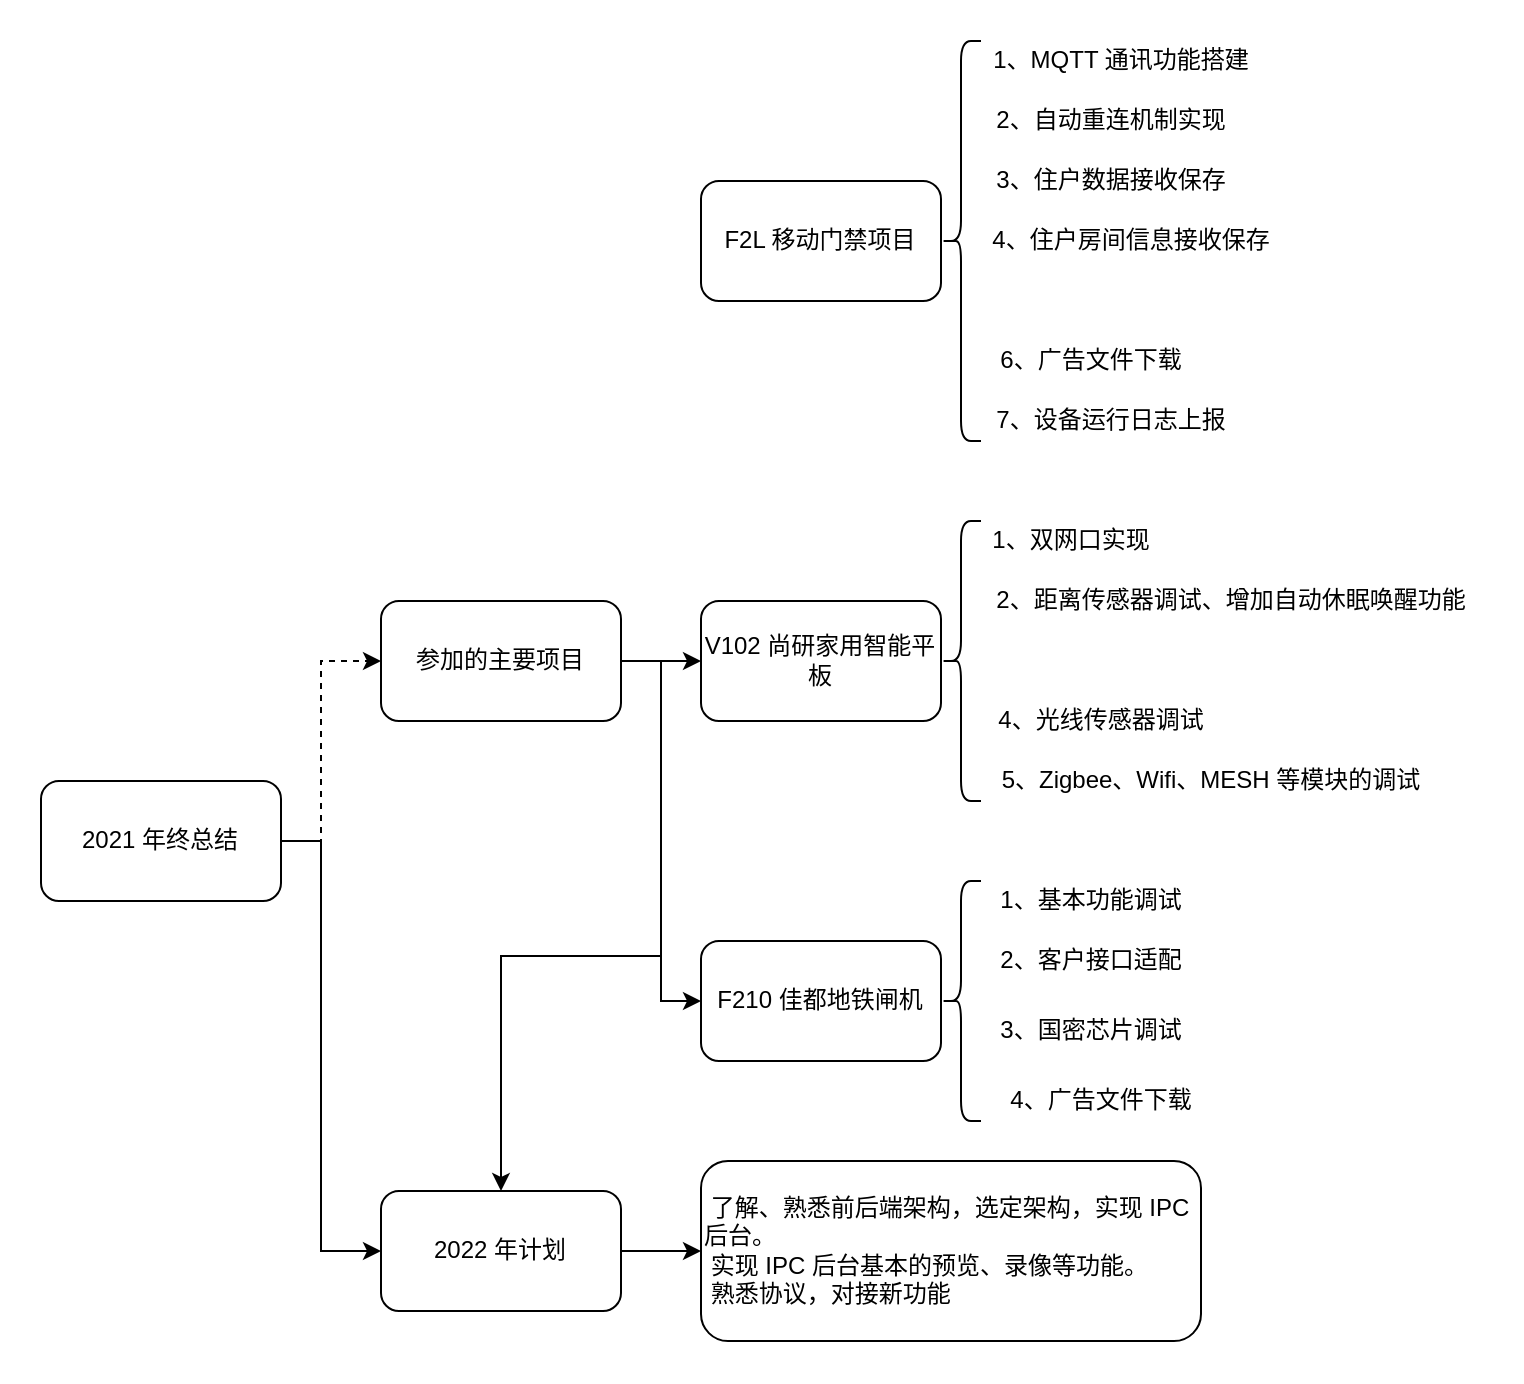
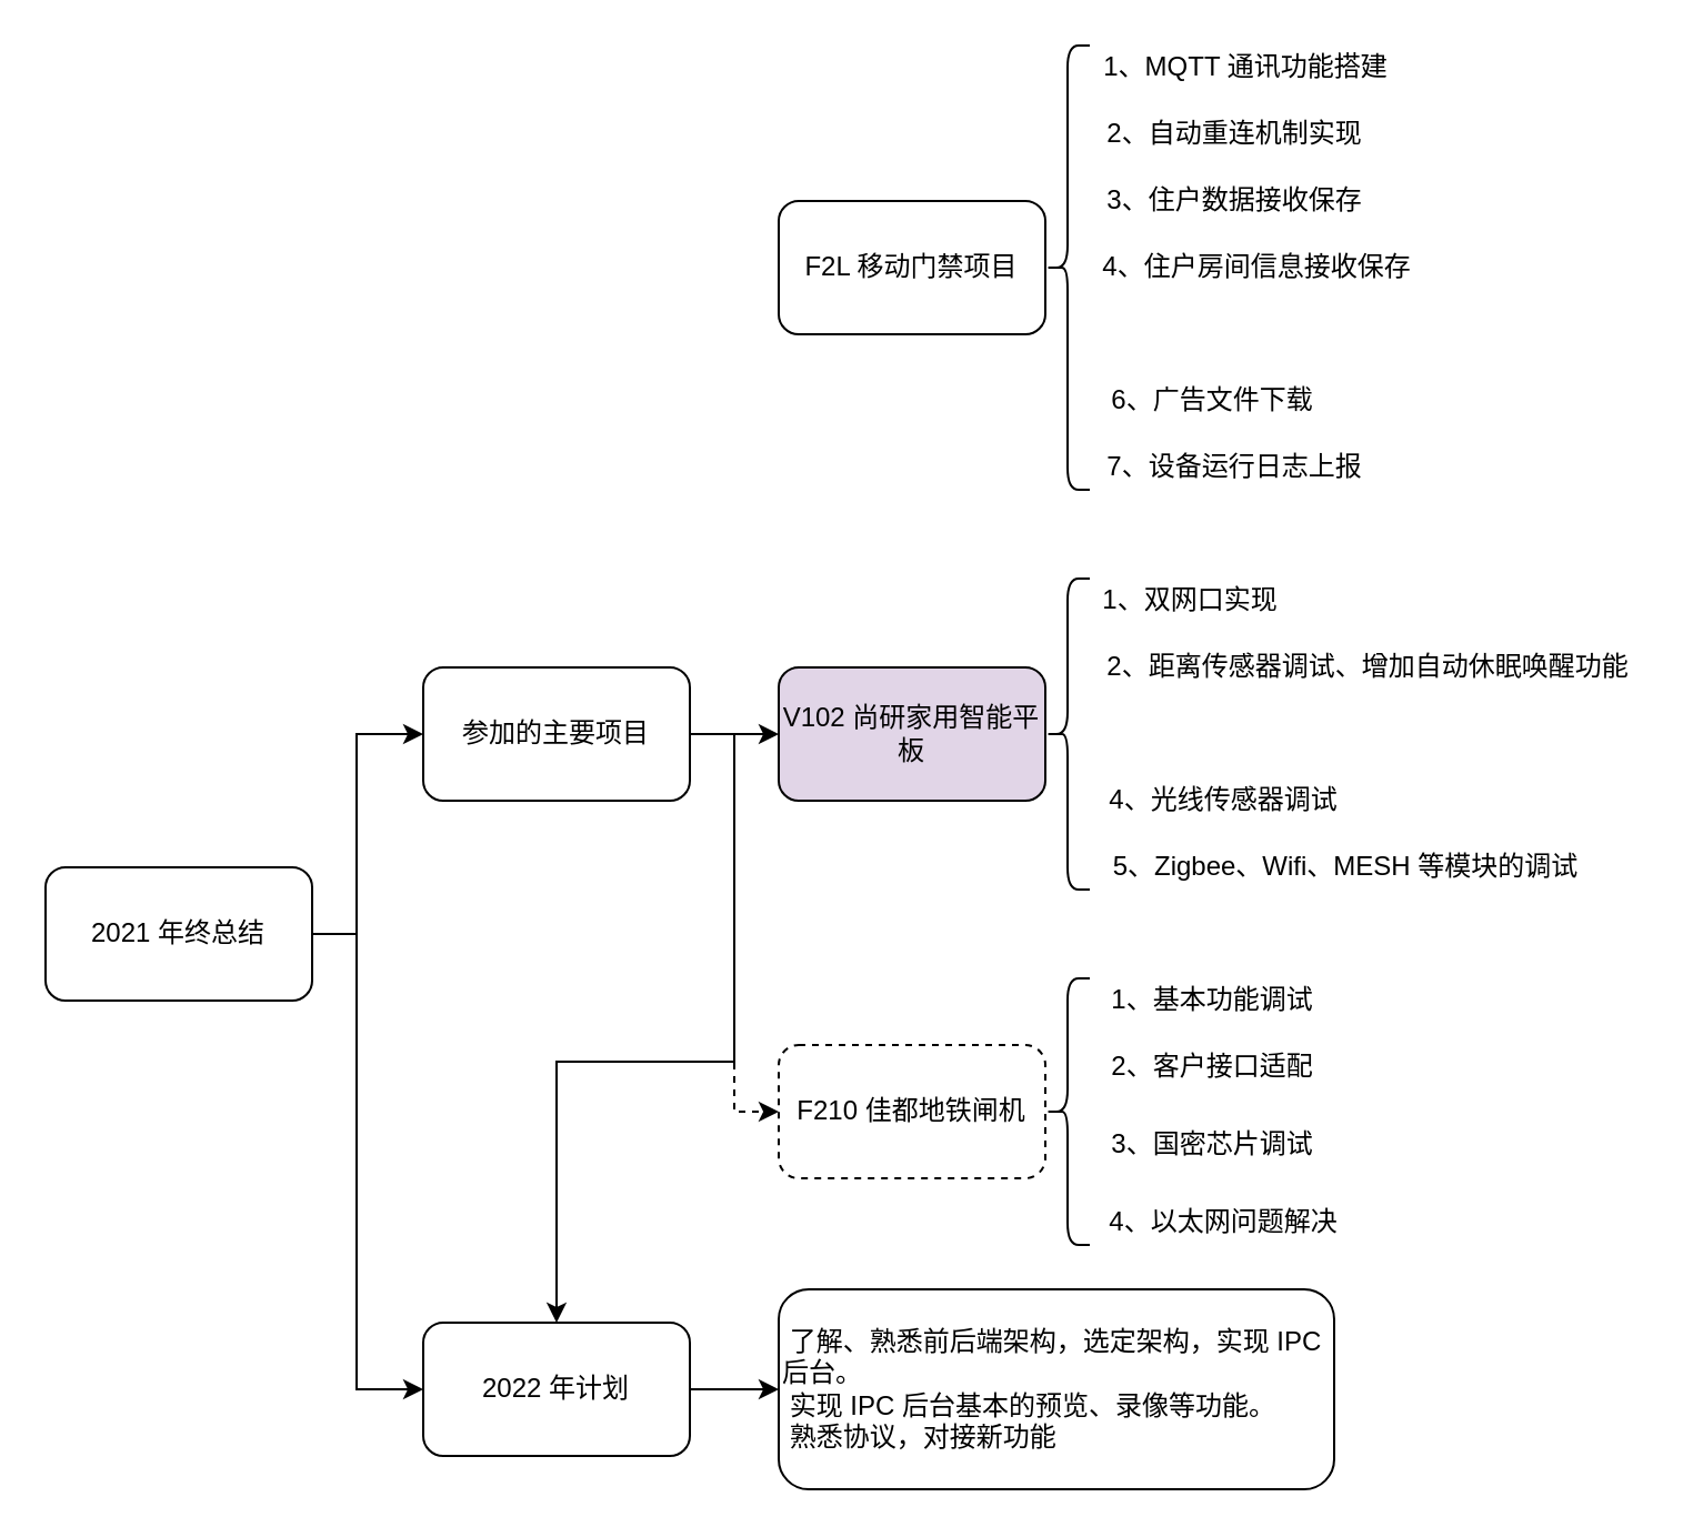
  <mxCell id="0" />
  <mxCell id="1" parent="0" />
- <mxCell id="2" style="edgeStyle=orthogonalEdgeStyle;rounded=0;orthogonalLoop=1;jettySize=auto;html=1;entryX=0;entryY=0.5;entryDx=0;entryDy=0;dashed=1;" edge="1" parent="1" source="4" target="8"><mxGeometry relative="1" as="geometry"><Array as="points"><mxPoint x="160" y="420" /><mxPoint x="160" y="330" /></Array></mxGeometry></mxCell>
+ <mxCell id="2" style="edgeStyle=orthogonalEdgeStyle;rounded=0;orthogonalLoop=1;jettySize=auto;html=1;entryX=0;entryY=0.5;entryDx=0;entryDy=0;" edge="1" parent="1" source="4" target="8"><mxGeometry relative="1" as="geometry"><Array as="points"><mxPoint x="160" y="420" /><mxPoint x="160" y="330" /></Array></mxGeometry></mxCell>
  <mxCell id="3" value="" style="edgeStyle=orthogonalEdgeStyle;rounded=0;orthogonalLoop=1;jettySize=auto;html=1;" edge="1" parent="1" source="4" target="30"><mxGeometry relative="1" as="geometry"><Array as="points"><mxPoint x="160" y="420" /><mxPoint x="160" y="625" /></Array></mxGeometry></mxCell>
  <mxCell id="4" value="2021 年终总结" style="rounded=1;whiteSpace=wrap;html=1;" vertex="1" parent="1"><mxGeometry x="20" y="390" width="120" height="60" as="geometry" /></mxCell>
  <mxCell id="5" value="" style="edgeStyle=orthogonalEdgeStyle;rounded=0;orthogonalLoop=1;jettySize=auto;html=1;" edge="1" parent="1" source="8" target="10"><mxGeometry relative="1" as="geometry" /></mxCell>
  <mxCell id="6" style="edgeStyle=orthogonalEdgeStyle;rounded=0;orthogonalLoop=1;jettySize=auto;html=1;exitX=1;exitY=0.5;exitDx=0;exitDy=0;" edge="1" parent="1" source="8" target="30"><mxGeometry relative="1" as="geometry" /></mxCell>
- <mxCell id="7" value="" style="edgeStyle=orthogonalEdgeStyle;rounded=0;orthogonalLoop=1;jettySize=auto;html=1;" edge="1" parent="1" source="8" target="11"><mxGeometry relative="1" as="geometry"><Array as="points"><mxPoint x="330" y="330" /><mxPoint x="330" y="500" /></Array></mxGeometry></mxCell>
+ <mxCell id="7" value="" style="edgeStyle=orthogonalEdgeStyle;rounded=0;orthogonalLoop=1;jettySize=auto;html=1;dashed=1;" edge="1" parent="1" source="8" target="11"><mxGeometry relative="1" as="geometry"><Array as="points"><mxPoint x="330" y="330" /><mxPoint x="330" y="500" /></Array></mxGeometry></mxCell>
  <mxCell id="8" value="参加的主要项目" style="rounded=1;whiteSpace=wrap;html=1;" vertex="1" parent="1"><mxGeometry x="190" y="300" width="120" height="60" as="geometry" /></mxCell>
  <mxCell id="9" value="F2L 移动门禁项目" style="whiteSpace=wrap;html=1;rounded=1;" vertex="1" parent="1"><mxGeometry x="350" y="90" width="120" height="60" as="geometry" /></mxCell>
- <mxCell id="10" value="V102 尚研家用智能平板" style="whiteSpace=wrap;html=1;rounded=1;" vertex="1" parent="1"><mxGeometry x="350" y="300" width="120" height="60" as="geometry" /></mxCell>
- <mxCell id="11" value="F210 佳都地铁闸机" style="whiteSpace=wrap;html=1;rounded=1;" vertex="1" parent="1"><mxGeometry x="350" y="470" width="120" height="60" as="geometry" /></mxCell>
+ <mxCell id="10" value="V102 尚研家用智能平板" style="whiteSpace=wrap;html=1;rounded=1;fillColor=#e1d5e7;" vertex="1" parent="1"><mxGeometry x="350" y="300" width="120" height="60" as="geometry" /></mxCell>
+ <mxCell id="11" value="F210 佳都地铁闸机" style="whiteSpace=wrap;html=1;rounded=1;dashed=1;" vertex="1" parent="1"><mxGeometry x="350" y="470" width="120" height="60" as="geometry" /></mxCell>
  <mxCell id="12" value="" style="shape=curlyBracket;whiteSpace=wrap;html=1;rounded=1;" vertex="1" parent="1"><mxGeometry x="470" y="20" width="20" height="200" as="geometry" /></mxCell>
  <mxCell id="13" value="1、MQTT 通讯功能搭建" style="text;html=1;align=center;verticalAlign=middle;resizable=0;points=[];autosize=1;strokeColor=none;fillColor=none;" vertex="1" parent="1"><mxGeometry x="490" y="20" width="140" height="20" as="geometry" /></mxCell>
  <mxCell id="14" value="2、自动重连机制实现" style="text;html=1;align=center;verticalAlign=middle;resizable=0;points=[];autosize=1;strokeColor=none;fillColor=none;" vertex="1" parent="1"><mxGeometry x="490" y="50" width="130" height="20" as="geometry" /></mxCell>
  <mxCell id="15" value="3、住户数据接收保存" style="text;html=1;align=center;verticalAlign=middle;resizable=0;points=[];autosize=1;strokeColor=none;fillColor=none;" vertex="1" parent="1"><mxGeometry x="490" y="80" width="130" height="20" as="geometry" /></mxCell>
  <mxCell id="16" value="4、住户房间信息接收保存" style="text;html=1;align=center;verticalAlign=middle;resizable=0;points=[];autosize=1;strokeColor=none;fillColor=none;" vertex="1" parent="1"><mxGeometry x="490" y="110" width="150" height="20" as="geometry" /></mxCell>
  <mxCell id="17" value="6、广告文件下载" style="text;html=1;align=center;verticalAlign=middle;resizable=0;points=[];autosize=1;strokeColor=none;fillColor=none;" vertex="1" parent="1"><mxGeometry x="490" y="170" width="110" height="20" as="geometry" /></mxCell>
  <mxCell id="18" value="7、设备运行日志上报" style="text;html=1;align=center;verticalAlign=middle;resizable=0;points=[];autosize=1;strokeColor=none;fillColor=none;" vertex="1" parent="1"><mxGeometry x="490" y="200" width="130" height="20" as="geometry" /></mxCell>
  <mxCell id="19" value="" style="shape=curlyBracket;whiteSpace=wrap;html=1;rounded=1;" vertex="1" parent="1"><mxGeometry x="470" y="260" width="20" height="140" as="geometry" /></mxCell>
  <mxCell id="20" value="1、双网口实现" style="text;html=1;align=center;verticalAlign=middle;resizable=0;points=[];autosize=1;strokeColor=none;fillColor=none;" vertex="1" parent="1"><mxGeometry x="490" y="260" width="90" height="20" as="geometry" /></mxCell>
  <mxCell id="21" value="2、距离传感器调试、增加自动休眠唤醒功能" style="text;html=1;align=center;verticalAlign=middle;resizable=0;points=[];autosize=1;strokeColor=none;fillColor=none;" vertex="1" parent="1"><mxGeometry x="490" y="290" width="250" height="20" as="geometry" /></mxCell>
  <mxCell id="22" value="4、光线传感器调试" style="text;html=1;align=center;verticalAlign=middle;resizable=0;points=[];autosize=1;strokeColor=none;fillColor=none;" vertex="1" parent="1"><mxGeometry x="490" y="350" width="120" height="20" as="geometry" /></mxCell>
  <mxCell id="23" value="5、Zigbee、Wifi、MESH 等模块的调试" style="text;html=1;align=center;verticalAlign=middle;resizable=0;points=[];autosize=1;strokeColor=none;fillColor=none;" vertex="1" parent="1"><mxGeometry x="490" y="380" width="230" height="20" as="geometry" /></mxCell>
  <mxCell id="24" value="" style="shape=curlyBracket;whiteSpace=wrap;html=1;rounded=1;" vertex="1" parent="1"><mxGeometry x="470" y="440" width="20" height="120" as="geometry" /></mxCell>
  <mxCell id="25" value="2、客户接口适配" style="text;html=1;align=center;verticalAlign=middle;resizable=0;points=[];autosize=1;strokeColor=none;fillColor=none;" vertex="1" parent="1"><mxGeometry x="490" y="470" width="110" height="20" as="geometry" /></mxCell>
  <mxCell id="26" value="3、国密芯片调试" style="text;html=1;align=center;verticalAlign=middle;resizable=0;points=[];autosize=1;strokeColor=none;fillColor=none;" vertex="1" parent="1"><mxGeometry x="490" y="505" width="110" height="20" as="geometry" /></mxCell>
  <mxCell id="27" value="1、基本功能调试" style="text;html=1;align=center;verticalAlign=middle;resizable=0;points=[];autosize=1;strokeColor=none;fillColor=none;" vertex="1" parent="1"><mxGeometry x="490" y="440" width="110" height="20" as="geometry" /></mxCell>
- <mxCell id="28" value="4、广告文件下载" style="text;html=1;align=center;verticalAlign=middle;resizable=0;points=[];autosize=1;strokeColor=none;fillColor=none;" vertex="1" parent="1"><mxGeometry x="490" y="540" width="120" height="20" as="geometry" /></mxCell>
+ <mxCell id="28" value="4、以太网问题解决" style="text;html=1;align=center;verticalAlign=middle;resizable=0;points=[];autosize=1;strokeColor=none;fillColor=none;" vertex="1" parent="1"><mxGeometry x="490" y="540" width="120" height="20" as="geometry" /></mxCell>
  <mxCell id="29" value="" style="edgeStyle=orthogonalEdgeStyle;rounded=0;orthogonalLoop=1;jettySize=auto;html=1;" edge="1" parent="1" source="30" target="31"><mxGeometry relative="1" as="geometry" /></mxCell>
  <mxCell id="30" value="2022 年计划" style="whiteSpace=wrap;html=1;rounded=1;" vertex="1" parent="1"><mxGeometry x="190" y="595" width="120" height="60" as="geometry" /></mxCell>
  <mxCell id="31" value="&lt;span&gt; &lt;/span&gt;&lt;span style=&quot;white-space: pre&quot;&gt; &lt;/span&gt;了解、熟悉前后端架构，选定架构，实现 IPC 后台。&lt;br&gt;&lt;span style=&quot;white-space: pre&quot;&gt; &lt;/span&gt;实现 IPC 后台基本的预览、录像等功能。&lt;br&gt;&lt;span style=&quot;white-space: pre&quot;&gt; &lt;/span&gt;熟悉协议，对接新功能" style="whiteSpace=wrap;html=1;rounded=1;align=left;" vertex="1" parent="1"><mxGeometry x="350" y="580" width="250" height="90" as="geometry" /></mxCell>
